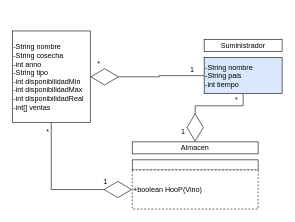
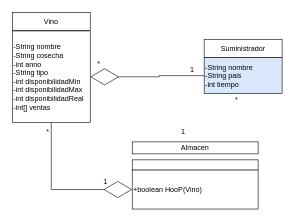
  <mxCell id="0" />
  <mxCell id="1" parent="0" />
+ <mxCell id="2" value="Vino" style="rounded=0;whiteSpace=wrap;html=1;" parent="1" vertex="1"><mxGeometry x="20" y="20.5" width="130" height="30" as="geometry" /></mxCell>
  <mxCell id="3" style="edgeStyle=orthogonalEdgeStyle;rounded=0;orthogonalLoop=1;jettySize=auto;html=1;exitX=0.5;exitY=1;exitDx=0;exitDy=0;entryX=0;entryY=0.5;entryDx=0;entryDy=0;endArrow=diamondThin;endFill=0;endSize=45;strokeColor=#000000;" parent="1" source="4" target="11" edge="1"><mxGeometry relative="1" as="geometry"><mxPoint x="85" y="253" as="sourcePoint" /></mxGeometry></mxCell>
  <mxCell id="4" value="-String nombre&lt;br&gt;-String cosecha&lt;br&gt;-int anno&lt;br&gt;-String tipo&lt;br&gt;-int disponibilidadMin&lt;br&gt;-int disponibilidadMax&lt;br&gt;-int disponibilidadReal&lt;br&gt;-int[] ventas" style="rounded=0;whiteSpace=wrap;html=1;align=left;" parent="1" vertex="1"><mxGeometry x="20" y="51" width="130" height="153" as="geometry" /></mxCell>
- <mxCell id="5" value="Suministrador" style="rounded=0;whiteSpace=wrap;html=1;" parent="1" vertex="1"><mxGeometry x="340" y="65.5" width="130" height="20" as="geometry" /></mxCell>
- <mxCell id="6" style="edgeStyle=orthogonalEdgeStyle;rounded=0;orthogonalLoop=1;jettySize=auto;html=1;exitX=0.5;exitY=1;exitDx=0;exitDy=0;entryX=0.5;entryY=0;entryDx=0;entryDy=0;endArrow=diamondThin;endFill=0;endSize=45;strokeColor=#000000;" parent="1" source="8" target="9" edge="1"><mxGeometry relative="1" as="geometry" /></mxCell>
+ <mxCell id="5" value="Suministrador" style="rounded=0;whiteSpace=wrap;html=1;" parent="1" vertex="1"><mxGeometry x="340" y="65.5" width="130" height="30" as="geometry" /></mxCell>
  <mxCell id="7" style="edgeStyle=orthogonalEdgeStyle;rounded=0;orthogonalLoop=1;jettySize=auto;html=1;exitX=0;exitY=0.5;exitDx=0;exitDy=0;entryX=1;entryY=0.5;entryDx=0;entryDy=0;endArrow=diamondThin;endFill=0;endSize=45;" parent="1" source="8" target="4" edge="1"><mxGeometry relative="1" as="geometry" /></mxCell>
  <mxCell id="8" value="-String nombre&lt;br&gt;-String pais&lt;br&gt;-int tiempo" style="rounded=0;whiteSpace=wrap;html=1;align=left;fillColor=#dae8fc;" parent="1" vertex="1"><mxGeometry x="340" y="95.5" width="130" height="60" as="geometry" /></mxCell>
  <mxCell id="9" value="Almacen" style="rounded=0;whiteSpace=wrap;html=1;" parent="1" vertex="1"><mxGeometry x="220" y="236" width="210" height="20" as="geometry" /></mxCell>
  <mxCell id="10" value="" style="rounded=0;whiteSpace=wrap;html=1;align=left;" parent="1" vertex="1"><mxGeometry x="220" y="266" width="210" height="17" as="geometry" /></mxCell>
- <mxCell id="11" value="+boolean HooP(Vino)" style="rounded=0;whiteSpace=wrap;html=1;align=left;dashed=1;" parent="1" vertex="1"><mxGeometry x="220" y="283" width="210" height="65" as="geometry" /></mxCell>
+ <mxCell id="11" value="+boolean HooP(Vino)" style="rounded=0;whiteSpace=wrap;html=1;align=left;" parent="1" vertex="1"><mxGeometry x="220" y="283" width="210" height="65" as="geometry" /></mxCell>
  <mxCell id="12" value="1&lt;br&gt;" style="text;html=1;resizable=0;points=[];autosize=1;align=left;verticalAlign=top;spacingTop=-4;" vertex="1" parent="1"><mxGeometry x="300" y="208.5" width="20" height="20" as="geometry" /></mxCell>
  <mxCell id="13" value="1&lt;br&gt;" style="text;html=1;resizable=0;points=[];autosize=1;align=left;verticalAlign=top;spacingTop=-4;" vertex="1" parent="1"><mxGeometry x="170" y="293" width="20" height="20" as="geometry" /></mxCell>
  <mxCell id="14" value="*&lt;br&gt;" style="text;html=1;resizable=0;points=[];autosize=1;align=left;verticalAlign=top;spacingTop=-4;" vertex="1" parent="1"><mxGeometry x="390" y="156" width="20" height="20" as="geometry" /></mxCell>
  <mxCell id="15" value="*" style="text;html=1;resizable=0;points=[];autosize=1;align=left;verticalAlign=top;spacingTop=-4;" vertex="1" parent="1"><mxGeometry x="75" y="208.5" width="20" height="20" as="geometry" /></mxCell>
  <mxCell id="16" value="1" style="text;html=1;resizable=0;points=[];autosize=1;align=left;verticalAlign=top;spacingTop=-4;" vertex="1" parent="1"><mxGeometry x="315" y="105.5" width="20" height="20" as="geometry" /></mxCell>
  <mxCell id="17" value="*" style="text;html=1;resizable=0;points=[];autosize=1;align=left;verticalAlign=top;spacingTop=-4;" vertex="1" parent="1"><mxGeometry x="160" y="95.5" width="20" height="20" as="geometry" /></mxCell>
